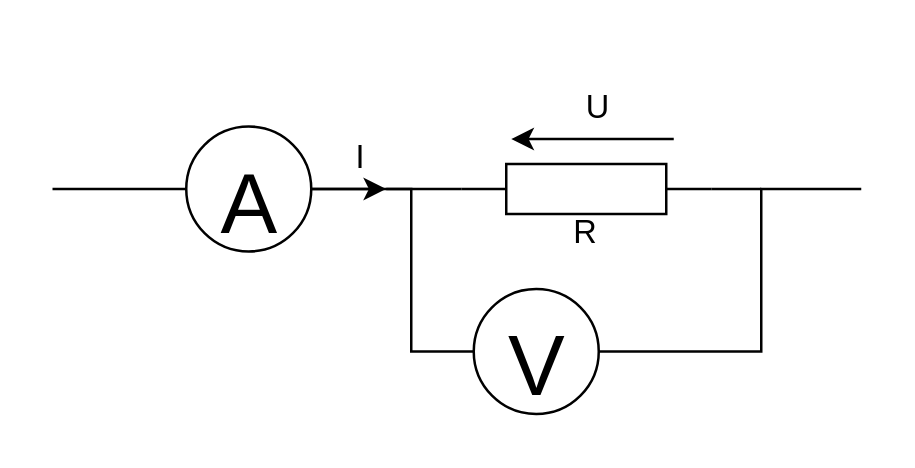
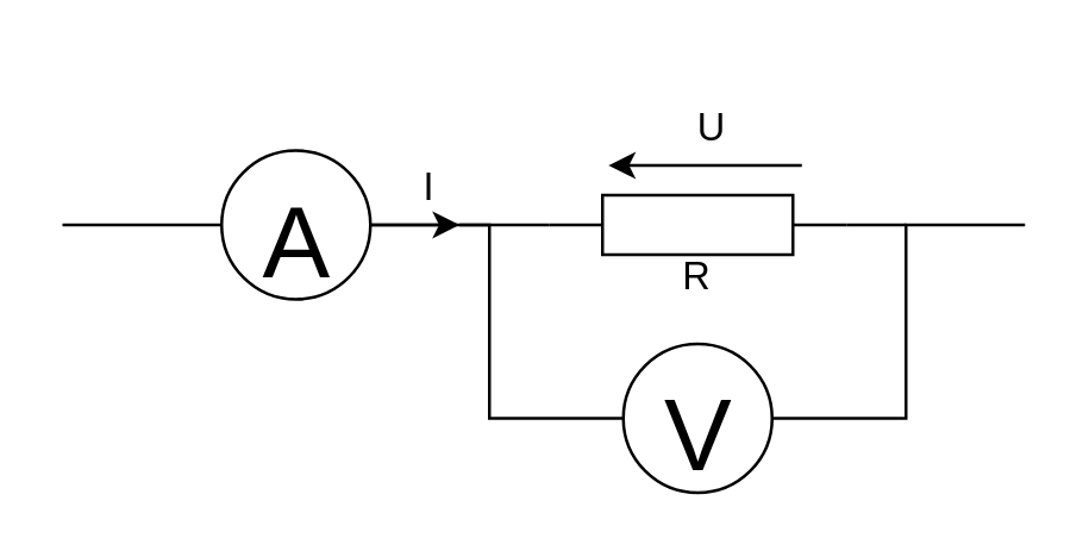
  <mxCell id="0" />
  <mxCell id="1" parent="0" />
  <mxCell id="2" style="edgeStyle=orthogonalEdgeStyle;rounded=0;orthogonalLoop=1;jettySize=auto;html=1;entryX=1;entryY=0.5;entryDx=0;entryDy=0;strokeColor=default;fontSize=34;endArrow=none;endFill=0;" parent="1" target="6" edge="1"><mxGeometry relative="1" as="geometry"><mxPoint x="344" y="75" as="sourcePoint" /><Array as="points"><mxPoint x="304" y="75" /><mxPoint x="304" y="140" /></Array></mxGeometry></mxCell>
  <mxCell id="3" style="edgeStyle=orthogonalEdgeStyle;rounded=0;orthogonalLoop=1;jettySize=auto;html=1;exitX=1;exitY=0.5;exitDx=0;exitDy=0;exitPerimeter=0;strokeColor=default;fontSize=34;endArrow=none;endFill=0;" parent="1" source="4" edge="1"><mxGeometry relative="1" as="geometry"><mxPoint x="304" y="74.939" as="targetPoint" /></mxGeometry></mxCell>
  <mxCell id="4" value="" style="pointerEvents=1;verticalLabelPosition=bottom;shadow=0;dashed=0;align=center;html=1;verticalAlign=top;shape=mxgraph.electrical.resistors.resistor_1;" parent="1" vertex="1"><mxGeometry x="184" y="65" width="100" height="20" as="geometry" /></mxCell>
  <mxCell id="5" style="edgeStyle=orthogonalEdgeStyle;rounded=0;orthogonalLoop=1;jettySize=auto;html=1;exitX=0;exitY=0.5;exitDx=0;exitDy=0;fontSize=34;strokeColor=default;endArrow=none;endFill=0;" parent="1" source="6" edge="1"><mxGeometry relative="1" as="geometry"><mxPoint x="154" y="75" as="targetPoint" /><Array as="points"><mxPoint x="164" y="140" /><mxPoint x="164" y="75" /></Array></mxGeometry></mxCell>
- <mxCell id="6" value="&lt;font style=&quot;font-size: 34px;&quot;&gt;V&lt;/font&gt;" style="verticalLabelPosition=middle;shadow=0;dashed=0;align=center;html=1;verticalAlign=middle;strokeWidth=1;shape=ellipse;aspect=fixed;fontSize=50;" parent="1" vertex="1"><mxGeometry x="189" y="115" width="50" height="50" as="geometry" /></mxCell>
+ <mxCell id="6" value="&lt;font style=&quot;font-size: 34px;&quot;&gt;V&lt;/font&gt;" style="verticalLabelPosition=middle;shadow=0;dashed=0;align=center;html=1;verticalAlign=middle;strokeWidth=1;shape=ellipse;aspect=fixed;fontSize=50;" parent="1" vertex="1"><mxGeometry x="209" y="115" width="50" height="50" as="geometry" /></mxCell>
  <mxCell id="7" style="edgeStyle=orthogonalEdgeStyle;rounded=0;orthogonalLoop=1;jettySize=auto;html=1;strokeColor=default;fontSize=13;endArrow=none;endFill=0;" edge="1" parent="1" source="8"><mxGeometry relative="1" as="geometry"><mxPoint x="20.5" y="75" as="targetPoint" /></mxGeometry></mxCell>
  <mxCell id="8" value="&lt;font style=&quot;font-size: 34px;&quot;&gt;A&lt;/font&gt;" style="verticalLabelPosition=middle;shadow=0;dashed=0;align=center;html=1;verticalAlign=middle;strokeWidth=1;shape=ellipse;aspect=fixed;fontSize=50;" parent="1" vertex="1"><mxGeometry x="74" y="50" width="50" height="50" as="geometry" /></mxCell>
  <mxCell id="9" value="" style="endArrow=none;html=1;rounded=0;fontSize=34;exitX=1;exitY=0.5;exitDx=0;exitDy=0;" parent="1" source="8" edge="1"><mxGeometry width="50" height="50" relative="1" as="geometry"><mxPoint x="134" y="125" as="sourcePoint" /><mxPoint x="184" y="75" as="targetPoint" /><Array as="points"><mxPoint x="164" y="75" /></Array></mxGeometry></mxCell>
  <mxCell id="10" value="" style="endArrow=classic;html=1;rounded=0;strokeColor=default;fontSize=34;" parent="1" edge="1"><mxGeometry width="50" height="50" relative="1" as="geometry"><mxPoint x="269" y="55" as="sourcePoint" /><mxPoint x="204" y="55" as="targetPoint" /></mxGeometry></mxCell>
  <mxCell id="11" value="&lt;font style=&quot;font-size: 13px;&quot;&gt;U&lt;/font&gt;" style="text;html=1;strokeColor=none;fillColor=none;align=center;verticalAlign=middle;whiteSpace=wrap;rounded=0;fontSize=34;" parent="1" vertex="1"><mxGeometry x="209" y="20" width="60" height="30" as="geometry" /></mxCell>
  <mxCell id="12" value="&lt;font style=&quot;font-size: 13px;&quot;&gt;R&lt;/font&gt;" style="text;html=1;strokeColor=none;fillColor=none;align=center;verticalAlign=middle;whiteSpace=wrap;rounded=0;fontSize=34;" parent="1" vertex="1"><mxGeometry x="204" y="70" width="60" height="30" as="geometry" /></mxCell>
  <mxCell id="13" value="" style="endArrow=classic;html=1;rounded=0;strokeColor=default;fontSize=13;exitX=1;exitY=0.5;exitDx=0;exitDy=0;" parent="1" source="8" edge="1"><mxGeometry width="50" height="50" relative="1" as="geometry"><mxPoint x="134" y="125" as="sourcePoint" /><mxPoint x="154" y="75" as="targetPoint" /></mxGeometry></mxCell>
  <mxCell id="14" value="&lt;font style=&quot;font-size: 13px;&quot;&gt;I&lt;/font&gt;" style="text;html=1;strokeColor=none;fillColor=none;align=center;verticalAlign=middle;whiteSpace=wrap;rounded=0;fontSize=34;" parent="1" vertex="1"><mxGeometry x="114" y="40" width="60" height="30" as="geometry" /></mxCell>
